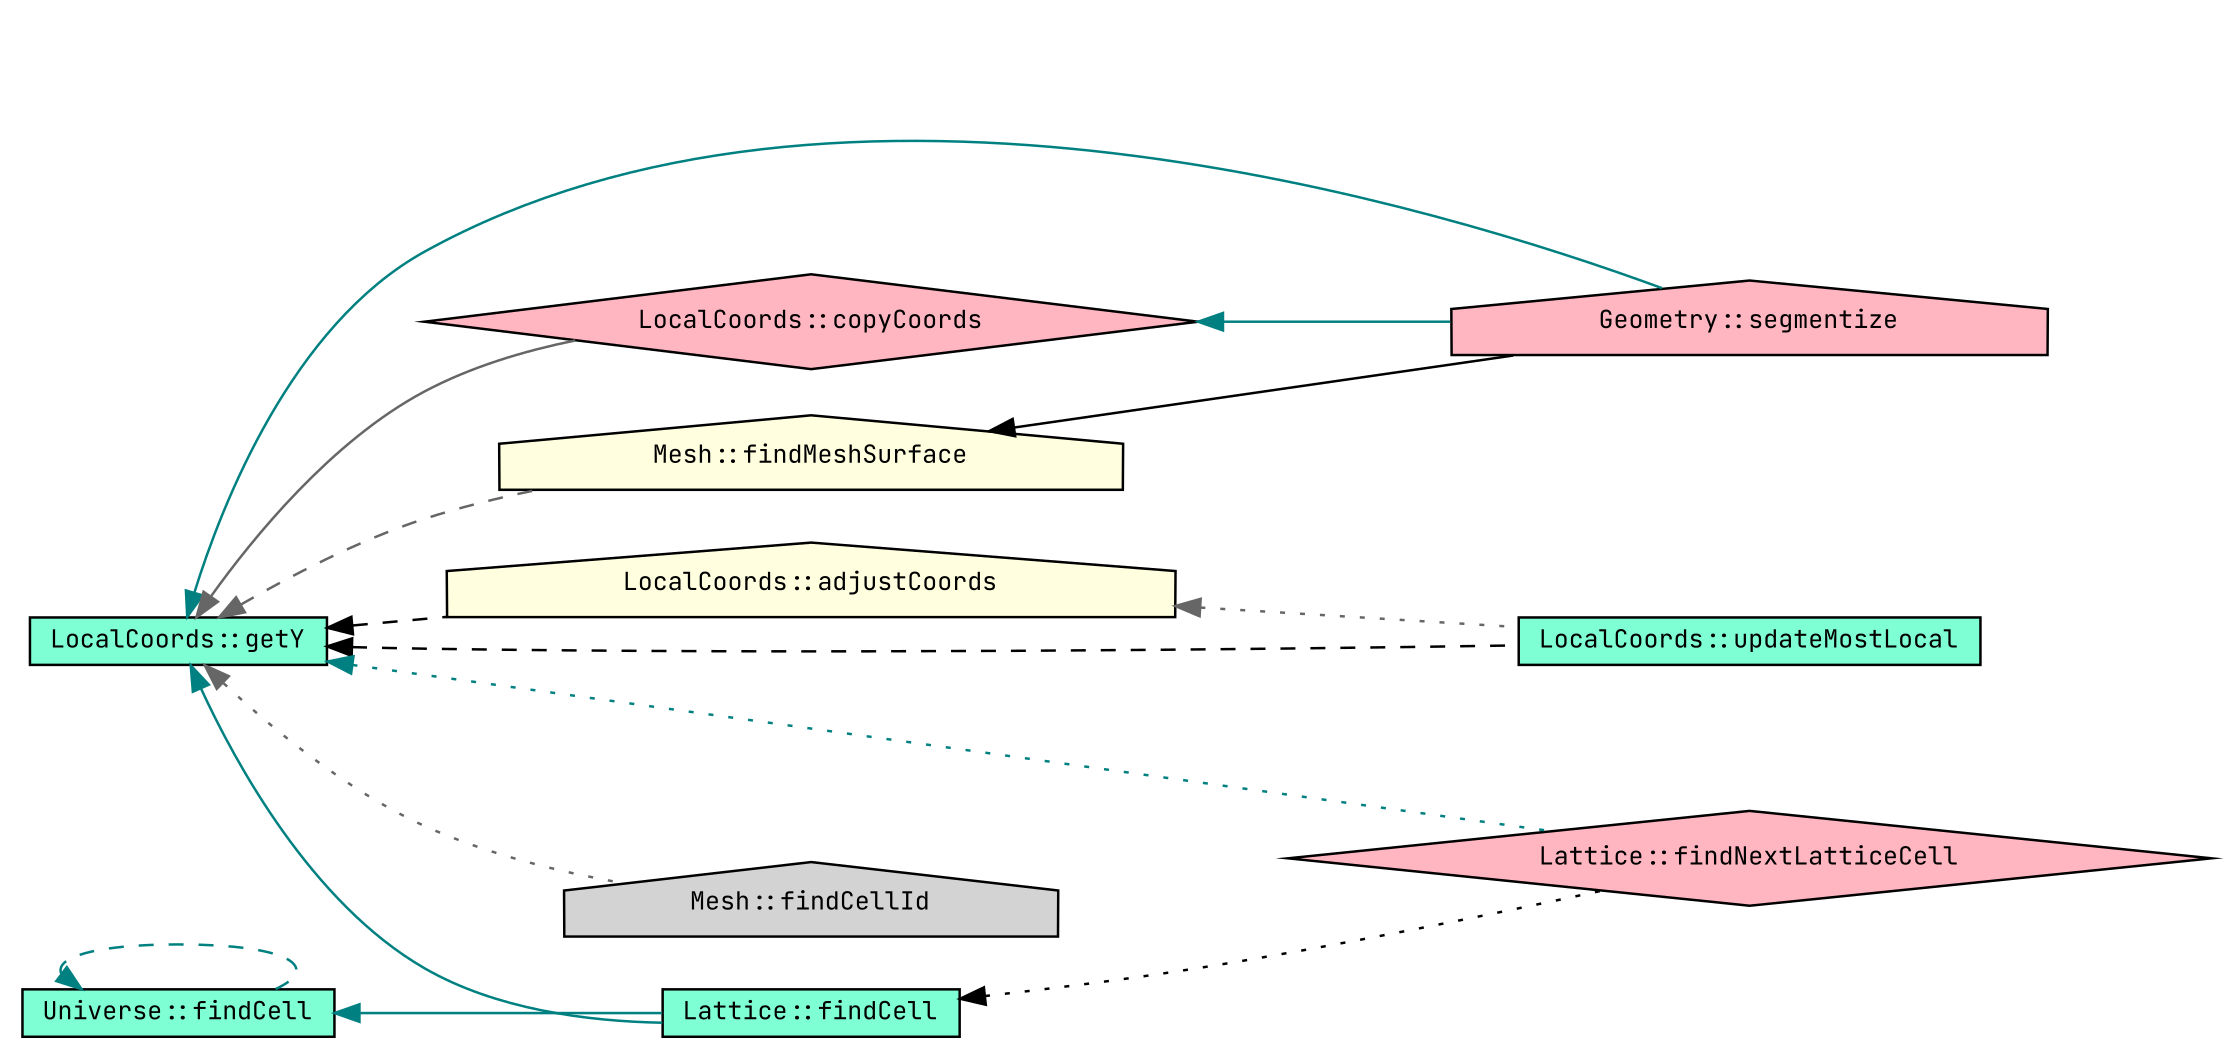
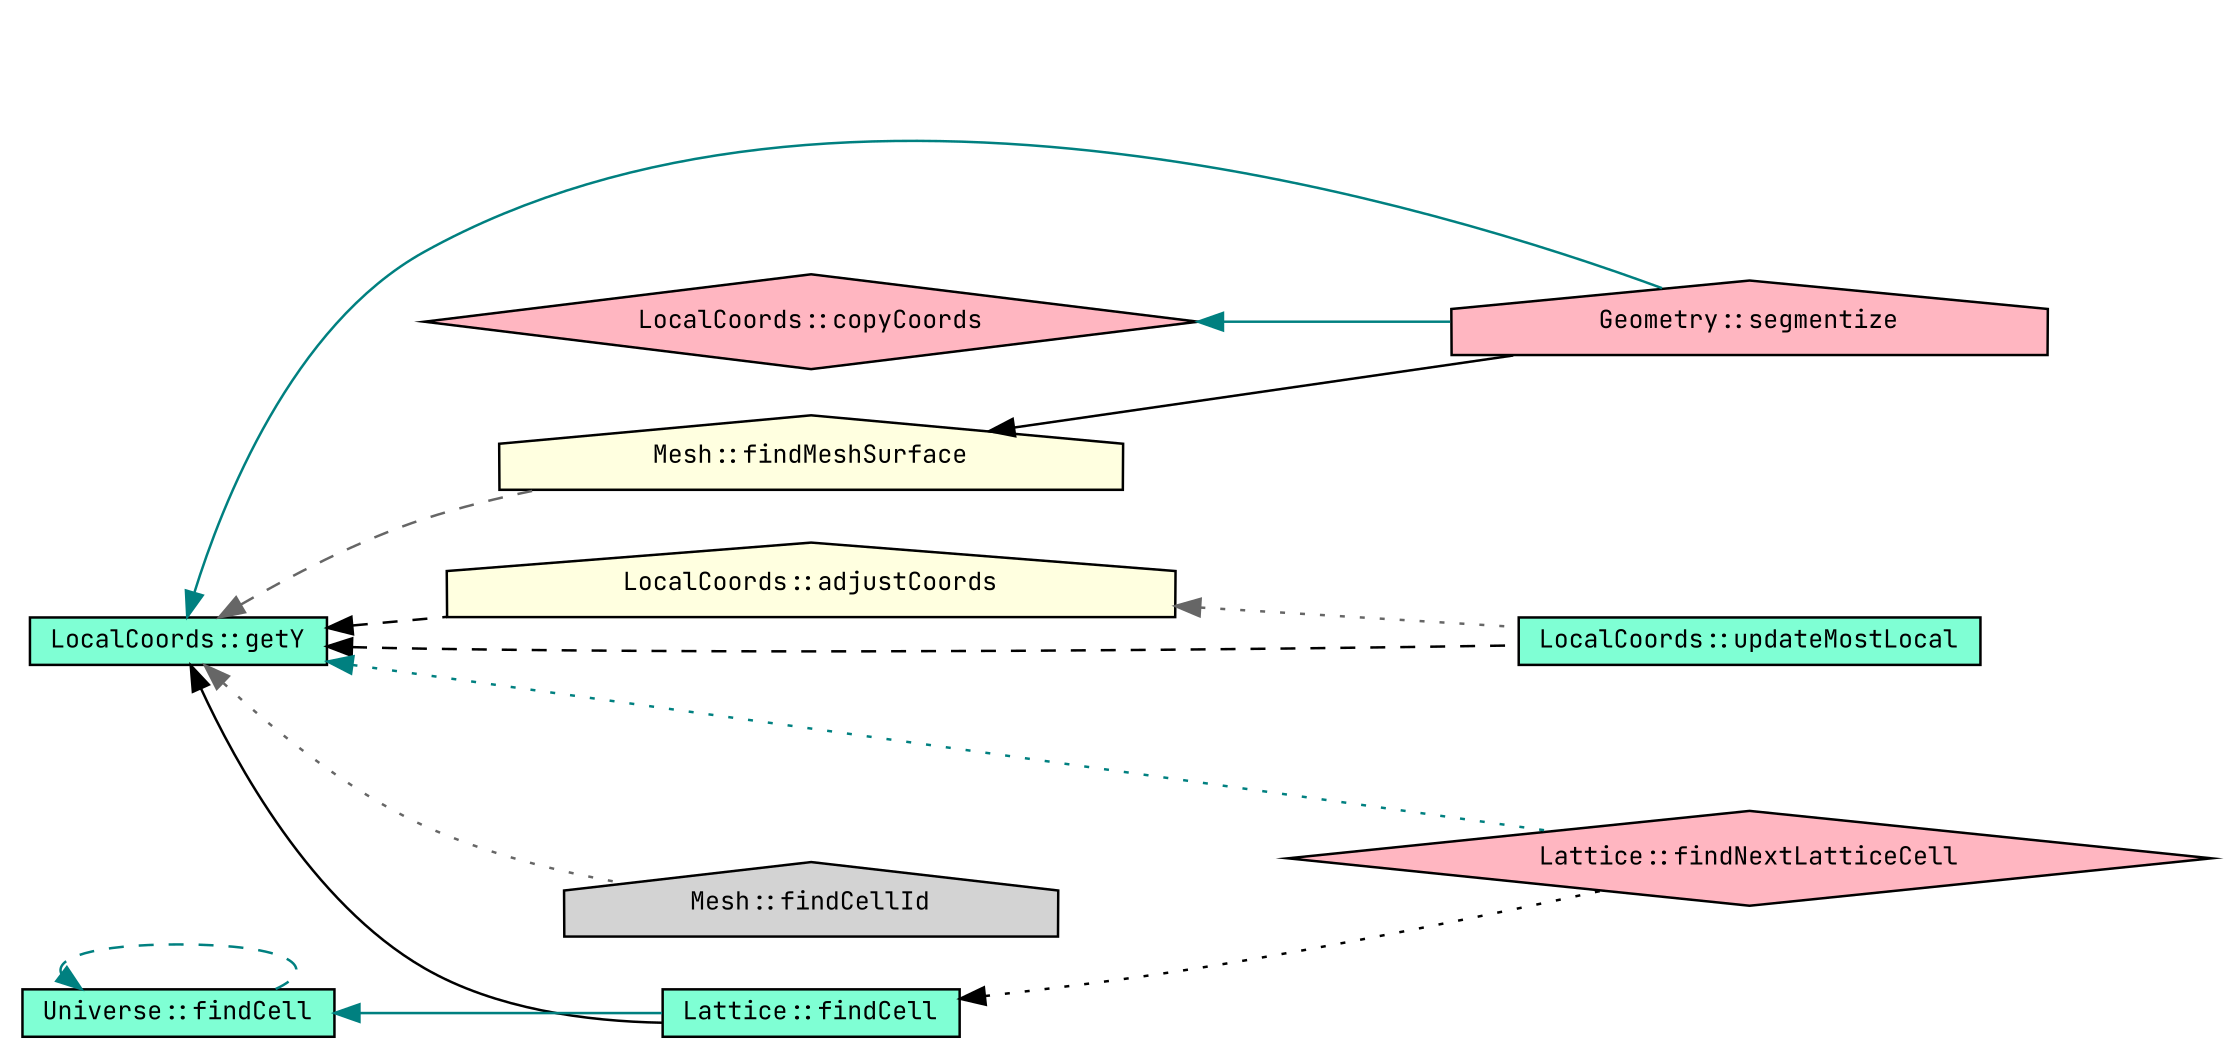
  digraph {
    fontname="JetBrains Mono"
    rankdir=LR
    node [color=black fillcolor=aquamarine fontname="JetBrains Mono" fontsize=10 shape=box style=filled]
    edge [color=teal dir=back fontname="JetBrains Mono" fontsize=10 labelfontname=Helvetica labelfontsize=10 style=solid]
    n1 [fontcolor=black height=0.2 label="LocalCoords::getY" width=0.4]
    n2 [fillcolor=lightpink height=0.2 label="Geometry::segmentize" shape=house width=0.4]
    n3 [fillcolor=lightyellow height=0.2 label="LocalCoords::adjustCoords" shape=house width=0.4]
    n4 [height=0.2 label="LocalCoords::updateMostLocal" width=0.4]
    n5 [fillcolor=lightpink height=0.2 label="Lattice::findNextLatticeCell" shape=diamond width=0.4]
    n6 [fillcolor=lightpink height=0.2 label="LocalCoords::copyCoords" shape=diamond width=0.4]
    n7 [fillcolor=lightyellow height=0.2 label="Mesh::findMeshSurface" shape=house width=0.4]
    n8 [fillcolor=lightgrey height=0.2 label="Mesh::findCellId" shape=house width=0.4]
    n9 [height=0.2 label="Lattice::findCell" width=0.4]
    n10 [height=0.2 label="Universe::findCell" width=0.4]
    n1 -> n2
    n1 -> n3 [color=black style=dashed]
    n1 -> n4 [color=black style=dashed]
    n1 -> n5 [style=dotted]
-   n1 -> n6 [color=gray40]
    n1 -> n7 [color=gray40 style=dashed]
    n1 -> n8 [color=gray40 style=dotted]
-   n1 -> n9
+   n1 -> n9 [color=black]
    n3 -> n4 [color=gray40 style=dotted]
    n6 -> n2
    n7 -> n2 [color=black]
    n9 -> n5 [color=black style=dotted]
    n10 -> n9
    n10 -> n10 [style=dashed]
  }
